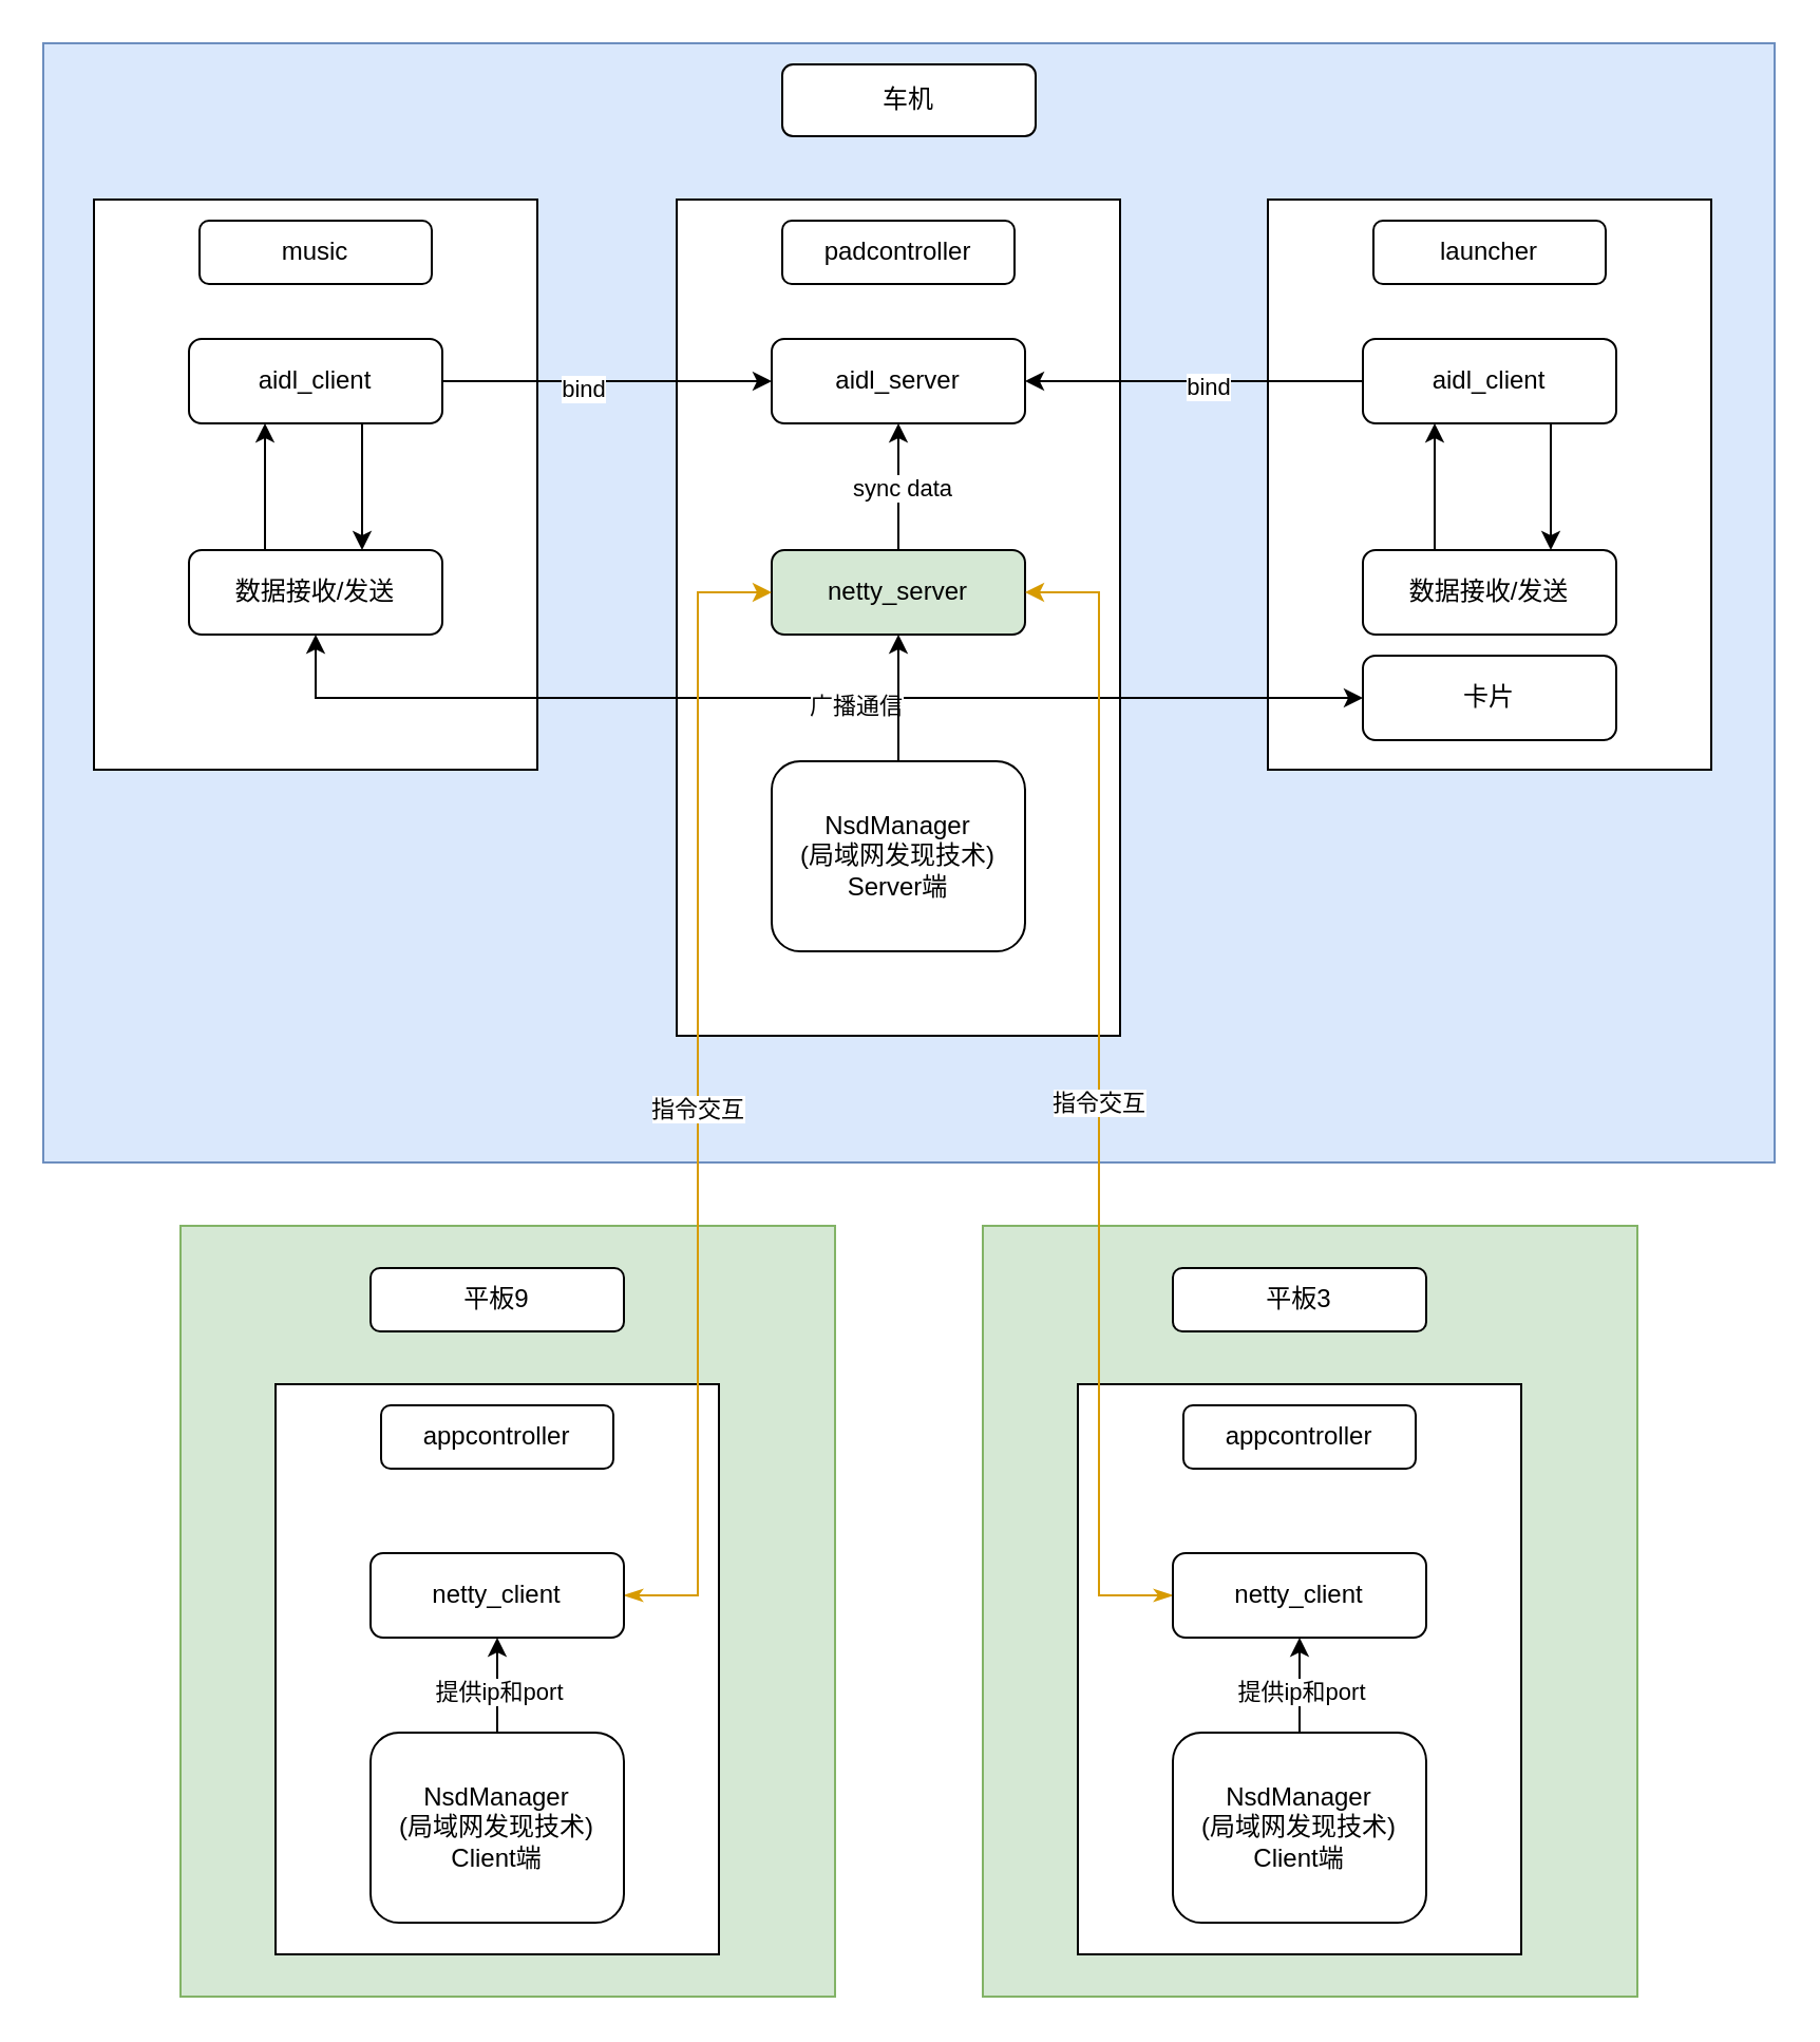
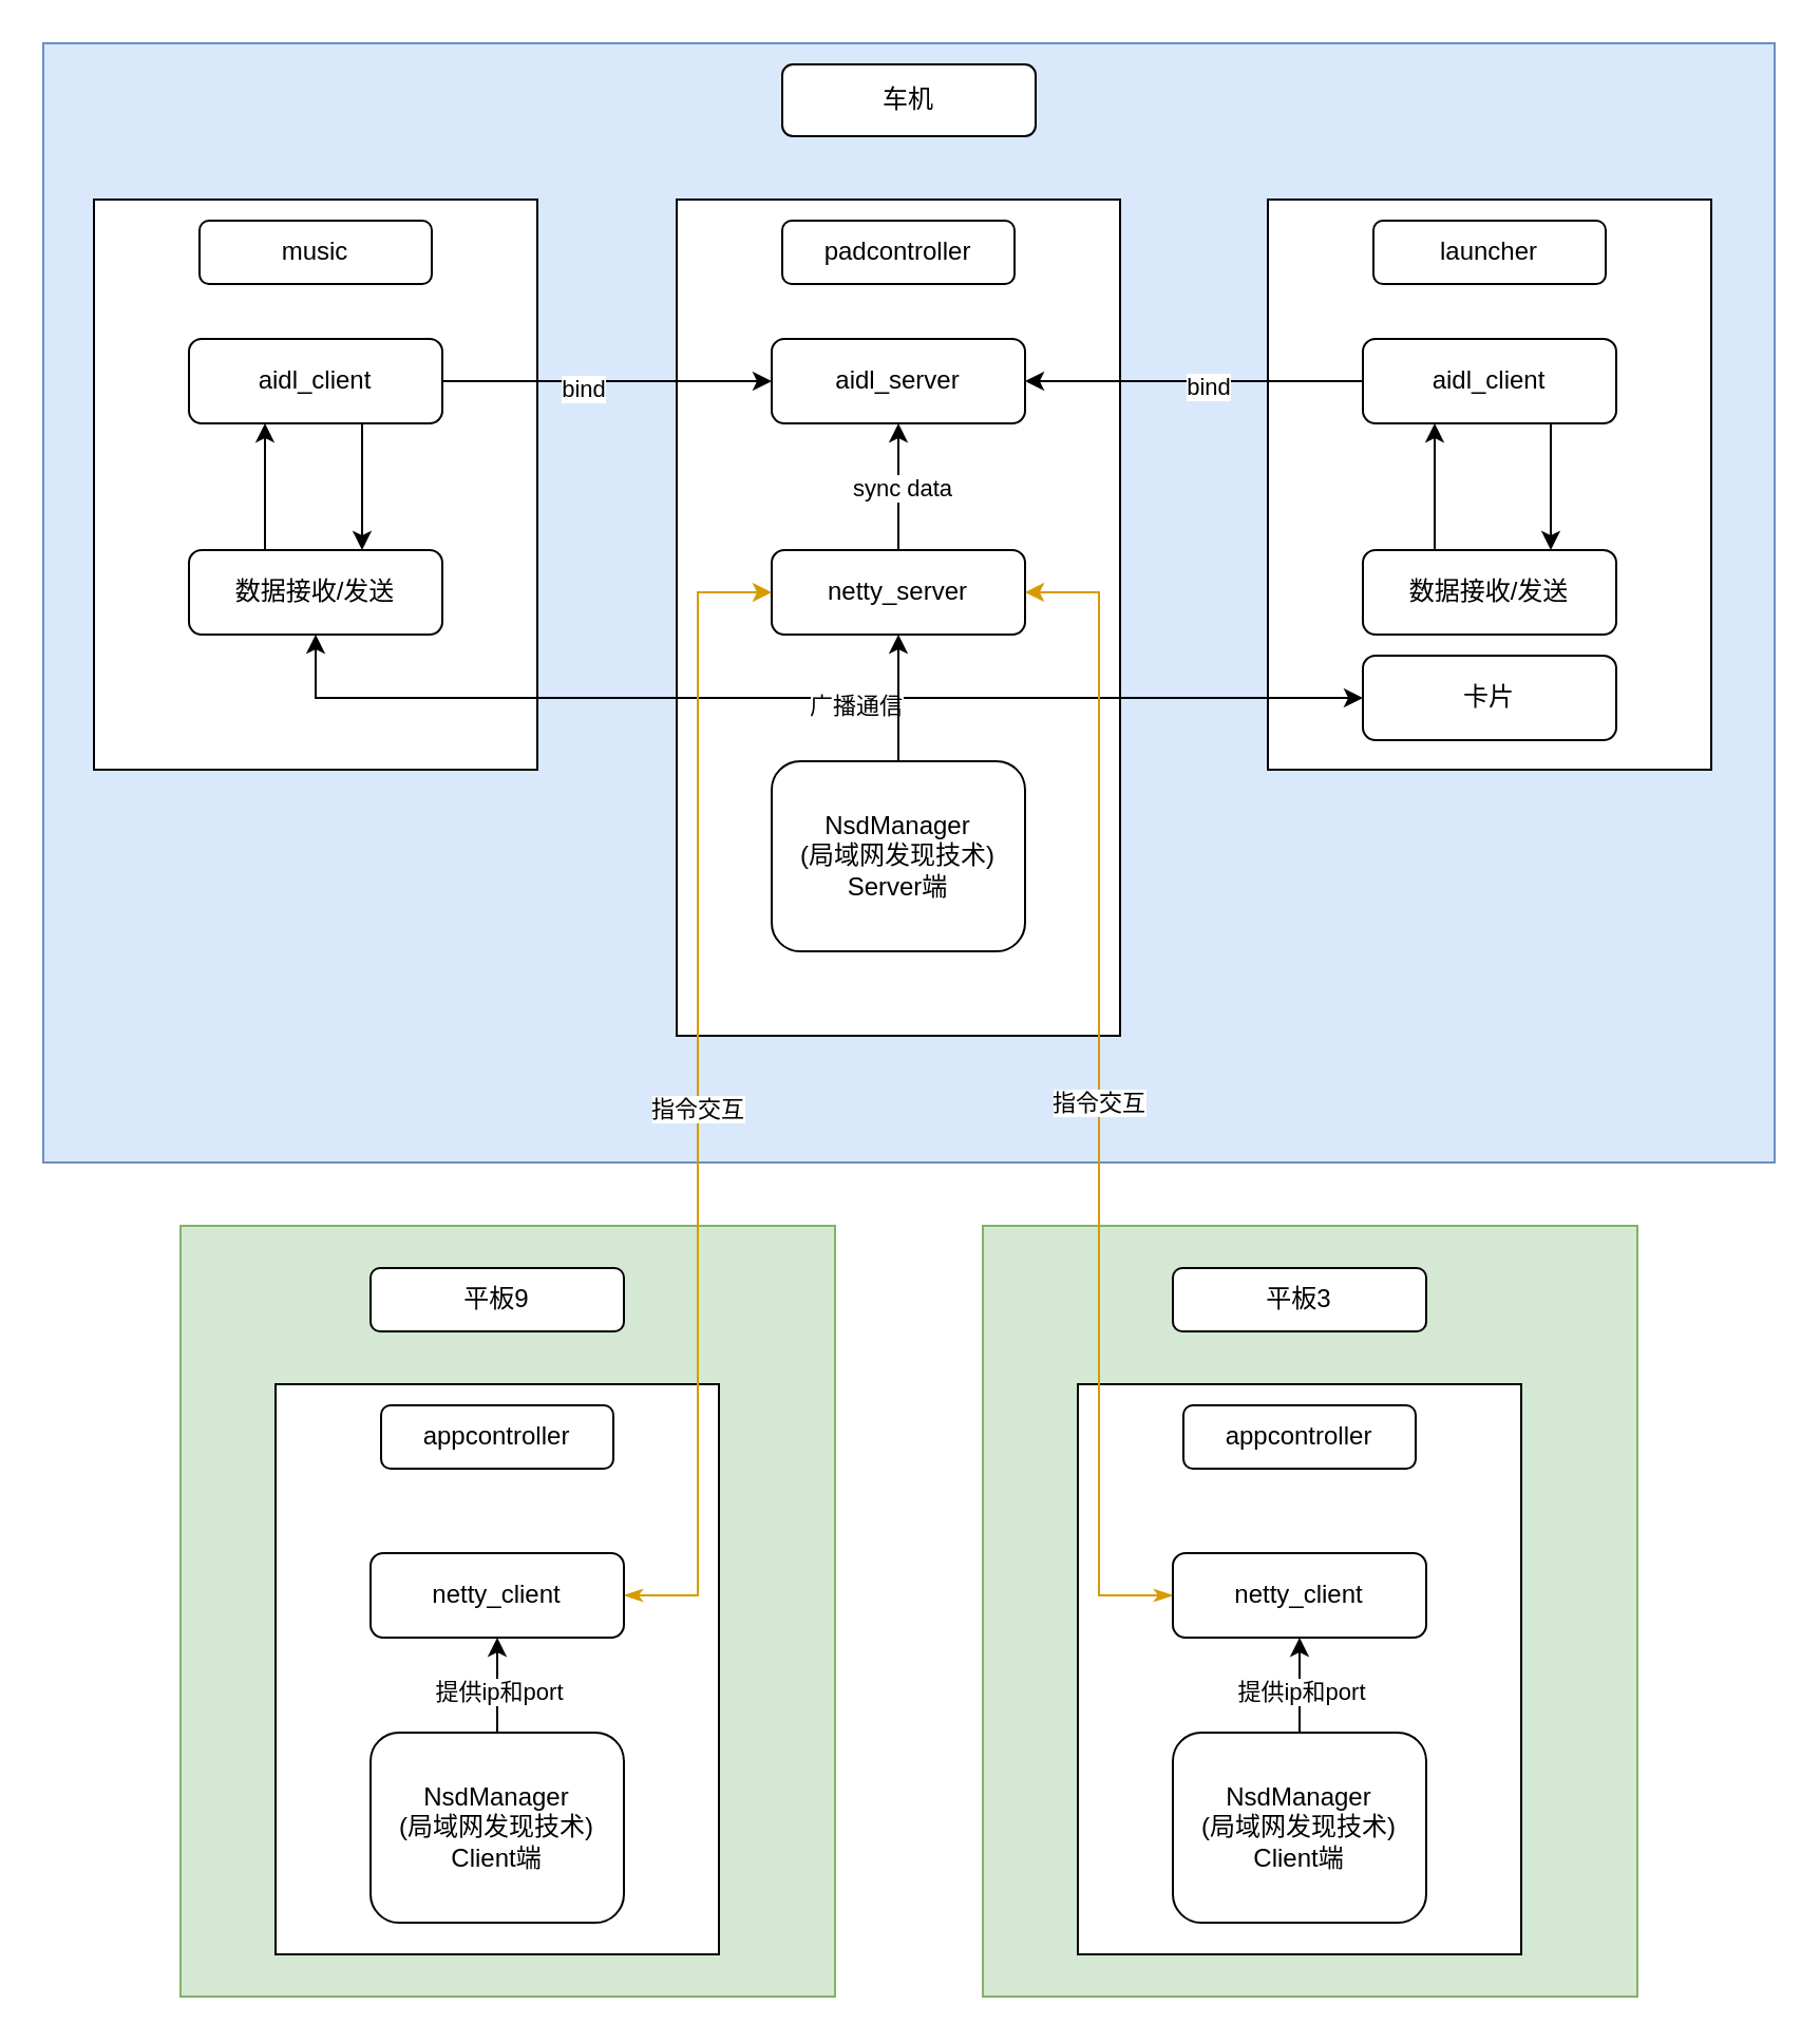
  <mxCell id="0" />
  <mxCell id="1" parent="0" />
  <mxCell id="2" value="" style="rounded=0;whiteSpace=wrap;html=1;fillColor=#d5e8d4;strokeColor=#82b366;" vertex="1" parent="1"><mxGeometry x="85" y="580" width="310" height="365" as="geometry" /></mxCell>
  <mxCell id="3" value="" style="rounded=0;whiteSpace=wrap;html=1;fillColor=#dae8fc;strokeColor=#6c8ebf;" vertex="1" parent="1"><mxGeometry width="820" height="530" as="geometry" x="20" y="20" /></mxCell>
  <mxCell id="4" value="" style="rounded=0;whiteSpace=wrap;html=1;" vertex="1" parent="1"><mxGeometry x="44" y="94" width="210" height="270" as="geometry" /></mxCell>
  <mxCell id="5" value="music" style="rounded=1;whiteSpace=wrap;html=1;" vertex="1" parent="1"><mxGeometry x="94" y="104" width="110" height="30" as="geometry" /></mxCell>
  <mxCell id="6" value="" style="rounded=0;whiteSpace=wrap;html=1;" vertex="1" parent="1"><mxGeometry x="320" y="94" width="210" height="396" as="geometry" /></mxCell>
  <mxCell id="7" value="padcontroller" style="rounded=1;whiteSpace=wrap;html=1;" vertex="1" parent="1"><mxGeometry x="370" y="104" width="110" height="30" as="geometry" /></mxCell>
  <mxCell id="8" value="" style="rounded=0;whiteSpace=wrap;html=1;" vertex="1" parent="1"><mxGeometry x="600" y="94" width="210" height="270" as="geometry" /></mxCell>
  <mxCell id="9" value="launcher" style="rounded=1;whiteSpace=wrap;html=1;" vertex="1" parent="1"><mxGeometry x="650" y="104" width="110" height="30" as="geometry" /></mxCell>
  <mxCell id="10" value="" style="rounded=0;whiteSpace=wrap;html=1;" vertex="1" parent="1"><mxGeometry x="130" y="655" width="210" height="270" as="geometry" /></mxCell>
  <mxCell id="11" value="appcontroller" style="rounded=1;whiteSpace=wrap;html=1;" vertex="1" parent="1"><mxGeometry x="180" y="665" width="110" height="30" as="geometry" /></mxCell>
  <mxCell id="12" value="车机" style="rounded=1;whiteSpace=wrap;html=1;" vertex="1" parent="1"><mxGeometry x="370" y="30" width="120" height="34" as="geometry" /></mxCell>
  <mxCell id="13" value="aidl_server" style="rounded=1;whiteSpace=wrap;html=1;" vertex="1" parent="1"><mxGeometry x="365" y="160" width="120" height="40" as="geometry" /></mxCell>
  <mxCell id="14" style="edgeStyle=orthogonalEdgeStyle;rounded=0;orthogonalLoop=1;jettySize=auto;html=1;" edge="1" parent="1" source="17" target="13"><mxGeometry relative="1" as="geometry" /></mxCell>
  <mxCell id="15" value="bind" style="edgeLabel;html=1;align=center;verticalAlign=middle;resizable=0;points=[];" vertex="1" connectable="0" parent="14"><mxGeometry x="-0.156" y="-3" relative="1" as="geometry"><mxPoint as="offset" /></mxGeometry></mxCell>
  <mxCell id="16" value="" style="edgeStyle=orthogonalEdgeStyle;rounded=0;orthogonalLoop=1;jettySize=auto;html=1;" edge="1" parent="1"><mxGeometry relative="1" as="geometry"><mxPoint x="171" y="200" as="sourcePoint" /><mxPoint x="171" y="260" as="targetPoint" /></mxGeometry></mxCell>
  <mxCell id="17" value="aidl_client" style="rounded=1;whiteSpace=wrap;html=1;" vertex="1" parent="1"><mxGeometry x="89" y="160" width="120" height="40" as="geometry" /></mxCell>
  <mxCell id="18" style="edgeStyle=orthogonalEdgeStyle;rounded=0;orthogonalLoop=1;jettySize=auto;html=1;entryX=1;entryY=0.5;entryDx=0;entryDy=0;" edge="1" parent="1" source="21" target="13"><mxGeometry relative="1" as="geometry" /></mxCell>
  <mxCell id="19" value="bind" style="edgeLabel;html=1;align=center;verticalAlign=middle;resizable=0;points=[];" vertex="1" connectable="0" parent="18"><mxGeometry x="-0.072" y="2" relative="1" as="geometry"><mxPoint as="offset" /></mxGeometry></mxCell>
  <mxCell id="20" value="" style="edgeStyle=orthogonalEdgeStyle;rounded=0;orthogonalLoop=1;jettySize=auto;html=1;" edge="1" parent="1"><mxGeometry relative="1" as="geometry"><mxPoint x="734" y="200" as="sourcePoint" /><mxPoint x="734" y="260" as="targetPoint" /></mxGeometry></mxCell>
  <mxCell id="21" value="aidl_client" style="rounded=1;whiteSpace=wrap;html=1;" vertex="1" parent="1"><mxGeometry x="645" y="160" width="120" height="40" as="geometry" /></mxCell>
  <mxCell id="22" value="平板9" style="rounded=1;whiteSpace=wrap;html=1;" vertex="1" parent="1"><mxGeometry x="175" y="600" width="120" height="30" as="geometry" /></mxCell>
  <mxCell id="23" value="" style="rounded=0;whiteSpace=wrap;html=1;fillColor=#d5e8d4;strokeColor=#82b366;" vertex="1" parent="1"><mxGeometry x="465" y="580" width="310" height="365" as="geometry" /></mxCell>
  <mxCell id="24" value="" style="rounded=0;whiteSpace=wrap;html=1;" vertex="1" parent="1"><mxGeometry x="510" y="655" width="210" height="270" as="geometry" /></mxCell>
  <mxCell id="25" value="appcontroller" style="rounded=1;whiteSpace=wrap;html=1;" vertex="1" parent="1"><mxGeometry x="560" y="665" width="110" height="30" as="geometry" /></mxCell>
  <mxCell id="26" value="平板3" style="rounded=1;whiteSpace=wrap;html=1;" vertex="1" parent="1"><mxGeometry x="555" y="600" width="120" height="30" as="geometry" /></mxCell>
  <mxCell id="27" style="edgeStyle=orthogonalEdgeStyle;rounded=0;orthogonalLoop=1;jettySize=auto;html=1;entryX=0.5;entryY=1;entryDx=0;entryDy=0;" edge="1" parent="1" source="29" target="13"><mxGeometry relative="1" as="geometry" /></mxCell>
  <mxCell id="28" value="sync data" style="edgeLabel;html=1;align=center;verticalAlign=middle;resizable=0;points=[];" vertex="1" connectable="0" parent="27"><mxGeometry y="-1" relative="1" as="geometry"><mxPoint as="offset" /></mxGeometry></mxCell>
- <mxCell id="29" value="netty_server" style="rounded=1;whiteSpace=wrap;html=1;fillColor=#d5e8d4;" vertex="1" parent="1"><mxGeometry x="365" y="260" width="120" height="40" as="geometry" /></mxCell>
+ <mxCell id="29" value="netty_server" style="rounded=1;whiteSpace=wrap;html=1;" vertex="1" parent="1"><mxGeometry x="365" y="260" width="120" height="40" as="geometry" /></mxCell>
  <mxCell id="30" style="edgeStyle=orthogonalEdgeStyle;rounded=0;orthogonalLoop=1;jettySize=auto;html=1;" edge="1" parent="1"><mxGeometry relative="1" as="geometry"><mxPoint x="125" y="260" as="sourcePoint" /><mxPoint x="125" y="200" as="targetPoint" /></mxGeometry></mxCell>
  <mxCell id="31" style="edgeStyle=orthogonalEdgeStyle;rounded=0;orthogonalLoop=1;jettySize=auto;html=1;entryX=0;entryY=0.5;entryDx=0;entryDy=0;exitX=0.5;exitY=1;exitDx=0;exitDy=0;startArrow=classic;startFill=1;" edge="1" parent="1" source="33" target="36"><mxGeometry relative="1" as="geometry" /></mxCell>
  <mxCell id="32" value="广播通信" style="edgeLabel;html=1;align=center;verticalAlign=middle;resizable=0;points=[];" vertex="1" connectable="0" parent="31"><mxGeometry x="0.083" y="-3" relative="1" as="geometry"><mxPoint as="offset" /></mxGeometry></mxCell>
  <mxCell id="33" value="数据接收/发送" style="rounded=1;whiteSpace=wrap;html=1;" vertex="1" parent="1"><mxGeometry x="89" y="260" width="120" height="40" as="geometry" /></mxCell>
  <mxCell id="34" value="" style="edgeStyle=orthogonalEdgeStyle;rounded=0;orthogonalLoop=1;jettySize=auto;html=1;" edge="1" parent="1"><mxGeometry relative="1" as="geometry"><mxPoint x="679" y="260" as="sourcePoint" /><mxPoint x="679" y="200" as="targetPoint" /></mxGeometry></mxCell>
  <mxCell id="35" value="数据接收/发送" style="rounded=1;whiteSpace=wrap;html=1;" vertex="1" parent="1"><mxGeometry x="645" y="260" width="120" height="40" as="geometry" /></mxCell>
  <mxCell id="36" value="卡片" style="rounded=1;whiteSpace=wrap;html=1;" vertex="1" parent="1"><mxGeometry x="645" y="310" width="120" height="40" as="geometry" /></mxCell>
  <mxCell id="37" style="edgeStyle=orthogonalEdgeStyle;rounded=0;orthogonalLoop=1;jettySize=auto;html=1;entryX=0;entryY=0.5;entryDx=0;entryDy=0;fillColor=#ffe6cc;strokeColor=#d79b00;startArrow=classicThin;startFill=1;" edge="1" parent="1" source="39" target="29"><mxGeometry relative="1" as="geometry" /></mxCell>
  <mxCell id="38" value="指令交互" style="edgeLabel;html=1;align=center;verticalAlign=middle;resizable=0;points=[];" vertex="1" connectable="0" parent="37"><mxGeometry x="-0.025" y="1" relative="1" as="geometry"><mxPoint as="offset" /></mxGeometry></mxCell>
  <mxCell id="39" value="netty_client" style="rounded=1;whiteSpace=wrap;html=1;" vertex="1" parent="1"><mxGeometry x="175" y="735" width="120" height="40" as="geometry" /></mxCell>
  <mxCell id="40" style="edgeStyle=orthogonalEdgeStyle;rounded=0;orthogonalLoop=1;jettySize=auto;html=1;entryX=1;entryY=0.5;entryDx=0;entryDy=0;fillColor=#ffe6cc;strokeColor=#d79b00;startArrow=classicThin;startFill=1;" edge="1" parent="1" source="42" target="29"><mxGeometry relative="1" as="geometry" /></mxCell>
  <mxCell id="41" value="指令交互" style="edgeLabel;html=1;align=center;verticalAlign=middle;resizable=0;points=[];" vertex="1" connectable="0" parent="40"><mxGeometry x="-0.014" y="1" relative="1" as="geometry"><mxPoint as="offset" /></mxGeometry></mxCell>
  <mxCell id="42" value="netty_client" style="rounded=1;whiteSpace=wrap;html=1;" vertex="1" parent="1"><mxGeometry x="555" y="735" width="120" height="40" as="geometry" /></mxCell>
  <mxCell id="43" value="" style="edgeStyle=orthogonalEdgeStyle;rounded=0;orthogonalLoop=1;jettySize=auto;html=1;" edge="1" parent="1" source="44" target="29"><mxGeometry relative="1" as="geometry" /></mxCell>
  <mxCell id="44" value="NsdManager&lt;div&gt;(局域网发现技术)&lt;/div&gt;&lt;div&gt;Server端&lt;/div&gt;" style="rounded=1;whiteSpace=wrap;html=1;" vertex="1" parent="1"><mxGeometry x="365" y="360" width="120" height="90" as="geometry" /></mxCell>
  <mxCell id="45" value="" style="edgeStyle=orthogonalEdgeStyle;rounded=0;orthogonalLoop=1;jettySize=auto;html=1;" edge="1" parent="1" source="47" target="39"><mxGeometry relative="1" as="geometry" /></mxCell>
  <mxCell id="46" value="提供ip和port" style="edgeLabel;html=1;align=center;verticalAlign=middle;resizable=0;points=[];" vertex="1" connectable="0" parent="45"><mxGeometry x="0.138" y="-1" relative="1" as="geometry"><mxPoint x="-1" y="6" as="offset" /></mxGeometry></mxCell>
  <mxCell id="47" value="NsdManager&lt;div&gt;(局域网发现技术)&lt;/div&gt;&lt;div&gt;Client端&lt;/div&gt;" style="rounded=1;whiteSpace=wrap;html=1;" vertex="1" parent="1"><mxGeometry x="175" y="820" width="120" height="90" as="geometry" /></mxCell>
  <mxCell id="48" value="" style="edgeStyle=orthogonalEdgeStyle;rounded=0;orthogonalLoop=1;jettySize=auto;html=1;" edge="1" parent="1" source="50" target="42"><mxGeometry relative="1" as="geometry" /></mxCell>
  <mxCell id="49" value="提供ip和port" style="edgeLabel;html=1;align=center;verticalAlign=middle;resizable=0;points=[];" vertex="1" connectable="0" parent="48"><mxGeometry x="0.271" relative="1" as="geometry"><mxPoint y="9" as="offset" /></mxGeometry></mxCell>
  <mxCell id="50" value="NsdManager&lt;div&gt;(局域网发现技术)&lt;/div&gt;&lt;div&gt;Client端&lt;/div&gt;" style="rounded=1;whiteSpace=wrap;html=1;" vertex="1" parent="1"><mxGeometry x="555" y="820" width="120" height="90" as="geometry" /></mxCell>
